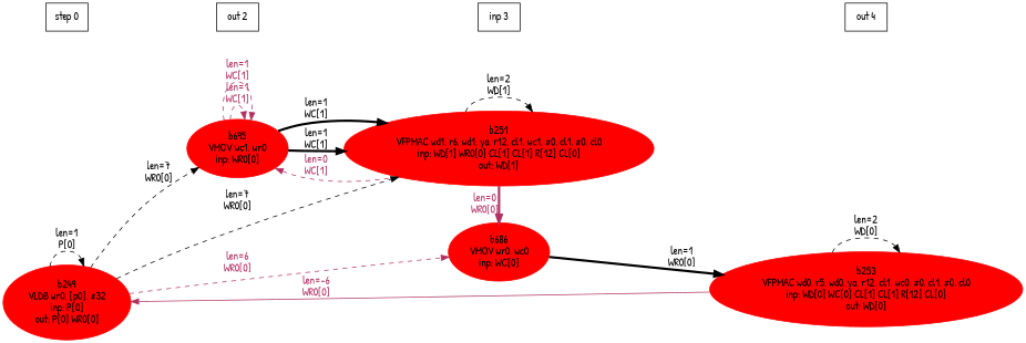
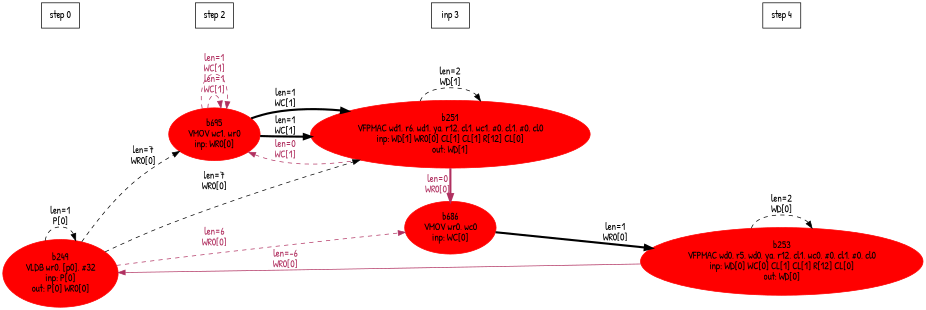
  digraph {
    fontname="Patrick Hand"
    rankdir=LR
    node [color=red fontcolor=black fontname="Patrick Hand" style=filled]
    edge [color=black fontcolor=black fontname="Patrick Hand" style=dashed]
    n1 [label="b695\nVMOV wc1, wr0\ninp: WR0[0]"]
-   n2 [label="out 2" shape=box color="" fontcolor="" style=""]
+   n2 [label="step 2" shape=box color="" fontcolor="" style=""]
    n3 [label="b251\nVFPMAC wd1, r6, wd1, ya, r12, cl1, wc1, #0, cl1, #0, cl0\ninp: WD[1] WR0[0] CL[1] CL[1] R[12] CL[0]\nout: WD[1]"]
    n4 [label="inp 3" shape=box color="" fontcolor="" style=""]
    n5 [label="b686\nVMOV wr0, wc0\ninp: WC[0]"]
    n6 [label="b253\nVFPMAC wd0, r5, wd0, ya, r12, cl1, wc0, #0, cl1, #0, cl0\ninp: WD[0] WC[0] CL[1] CL[1] R[12] CL[0]\nout: WD[0]"]
-   n7 [label="out 4" shape=box color="" fontcolor="" style=""]
+   n7 [label="step 4" shape=box color="" fontcolor="" style=""]
    n8 [label="b249\nVLDB wr0, [p0], #32\ninp: P[0]\nout: P[0] WR0[0]"]
    n9 [label="step 0" shape=box color="" fontcolor="" style=""]
    subgraph sub_1 {
      rank=same
      n1
      n2
    }
    subgraph sub_2 {
      rank=same
      n3
      n4
    }
    subgraph sub_3 {
      rank=same
      n4
      n5
    }
    subgraph sub_4 {
      rank=same
      n6
      n7
    }
    subgraph sub_5 {
      rank=same
      n8
      n9
    }
    subgraph sub_6 {
      rank=same
      n1
      n2
    }
    n1 -> n1 [color=maroon fontcolor=maroon label="len=1\nWC[1]"]
    n1 -> n1 [color=maroon fontcolor=maroon label="len=1\nWC[1]"]
    n1 -> n3 [label="len=1\nWC[1]" penwidth=3 weight=1000 style=""]
    n1 -> n3 [label="len=1\nWC[1]" penwidth=3 weight=1000 style=""]
    n1 -> n3 [color=maroon dir=back fontcolor=maroon label="len=0\nWC[1]"]
    n2 -> n4 [style=invis weight=9000 color="" fontcolor=""]
    n3 -> n3 [label="len=2\nWD[1]"]
    n3 -> n5 [color=maroon fontcolor=maroon label="len=0\nWR0[0]" penwidth=3 weight=1000 style=""]
    n4 -> n7 [style=invis weight=9000 color="" fontcolor=""]
    n5 -> n6 [label="len=1\nWR0[0]" penwidth=3 weight=1000 style=""]
    n6 -> n6 [label="len=2\nWD[0]"]
    n8 -> n1 [label="len=7\nWR0[0]"]
    n8 -> n3 [label="len=7\nWR0[0]"]
    n8 -> n5 [color=maroon fontcolor=maroon label="len=6\nWR0[0]"]
    n8 -> n6 [color=maroon dir=back fontcolor=maroon label="len=-6\nWR0[0]" weight=1000 style=""]
    n8 -> n8 [label="len=1\nP[0]"]
    n9 -> n2 [style=invis weight=9000 color="" fontcolor=""]
  }
